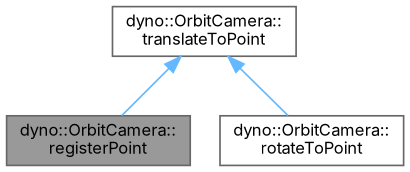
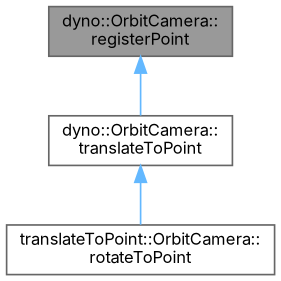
  digraph {
    fontname=Inter
    rankdir=TB
    node [color=grey40 fillcolor=white fontname=Inter fontsize=10 shape=box style=filled]
    edge [color=steelblue1 dir=back fontname=Inter fontsize=10 labelfontname=Helvetica labelfontsize=10 style=solid]
    n1 [color=gray40 fillcolor=grey60 fontcolor=black height=0.2 label="dyno::OrbitCamera::\lregisterPoint" width=0.4]
    n2 [height=0.2 label="dyno::OrbitCamera::\ltranslateToPoint" width=0.4]
-   n3 [height=0.2 label="dyno::OrbitCamera::\lrotateToPoint" width=0.4]
-   n2 -> n1
+   n3 [height=0.2 label="translateToPoint::OrbitCamera::\lrotateToPoint" width=0.4]
+   n1 -> n2
    n2 -> n3
  }
